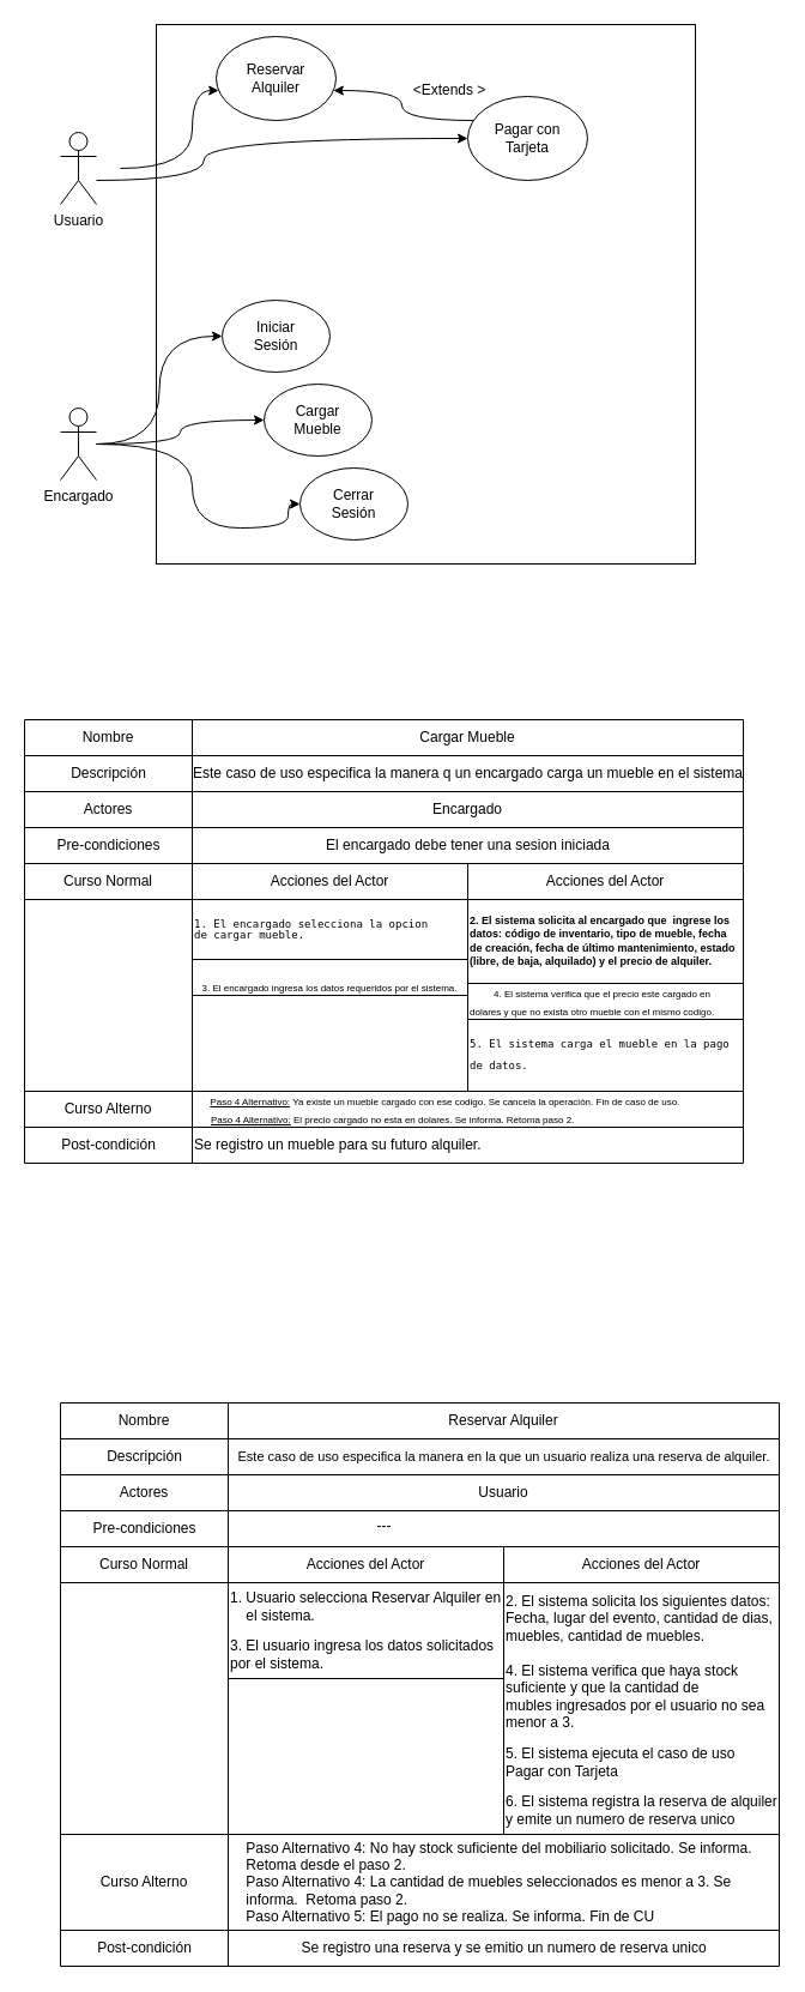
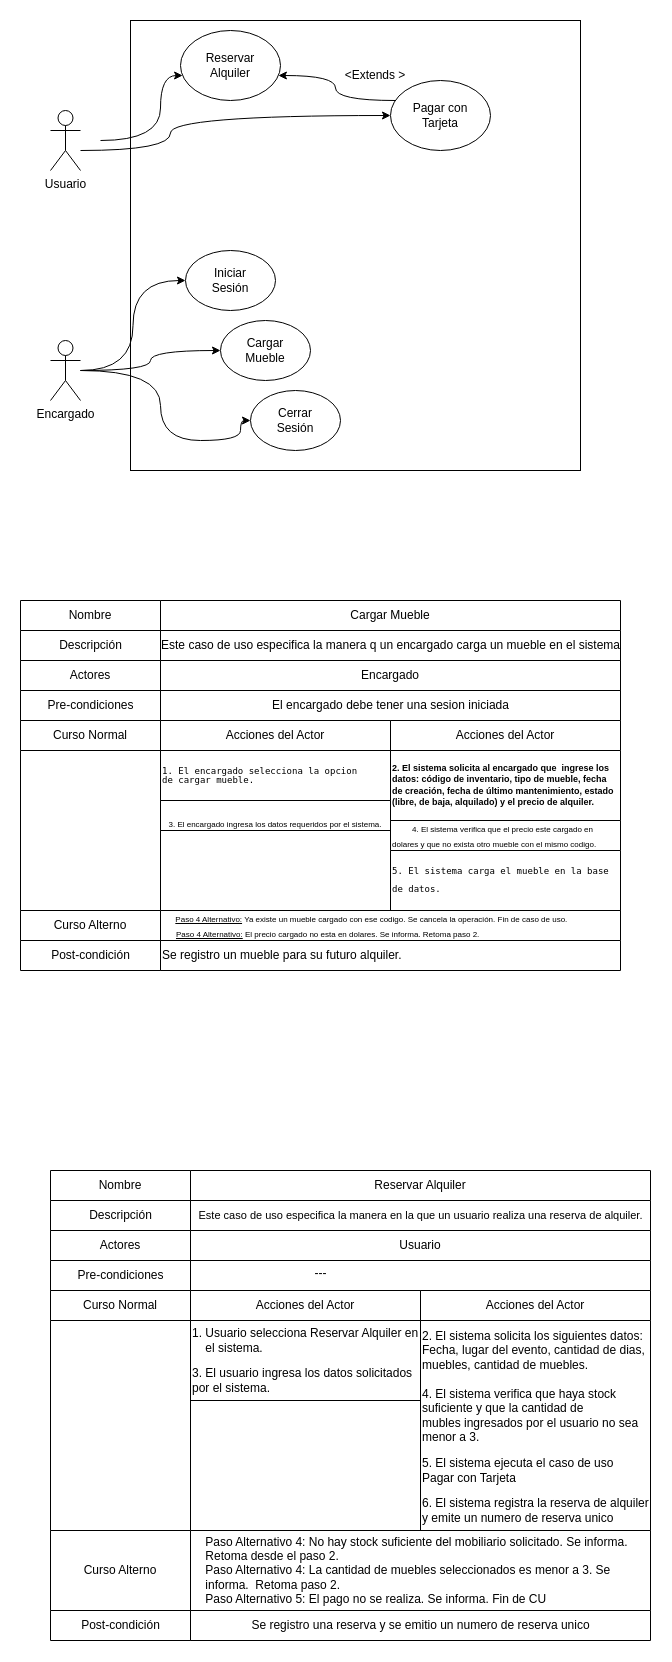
  <mxCell id="0" />
  <mxCell id="1" parent="0" />
  <mxCell id="2" value="" style="whiteSpace=wrap;html=1;aspect=fixed;" vertex="1" parent="1"><mxGeometry x="130" y="20" width="450" height="450" as="geometry" /></mxCell>
  <mxCell id="3" value="Usuario" style="shape=umlActor;verticalLabelPosition=bottom;verticalAlign=top;html=1;" vertex="1" parent="1"><mxGeometry x="50" y="110" width="30" height="60" as="geometry" /></mxCell>
  <mxCell id="4" style="edgeStyle=orthogonalEdgeStyle;rounded=0;orthogonalLoop=1;jettySize=auto;html=1;curved=1;entryX=0;entryY=0.5;entryDx=0;entryDy=0;" edge="1" parent="1" source="7" target="15"><mxGeometry relative="1" as="geometry"><mxPoint x="240" y="415" as="targetPoint" /><Array as="points"><mxPoint x="160" y="370" /><mxPoint x="160" y="440" /><mxPoint x="240" y="440" /><mxPoint x="240" y="420" /></Array></mxGeometry></mxCell>
  <mxCell id="5" style="edgeStyle=orthogonalEdgeStyle;rounded=0;orthogonalLoop=1;jettySize=auto;html=1;entryX=0;entryY=0.5;entryDx=0;entryDy=0;curved=1;" edge="1" parent="1" source="7" target="13"><mxGeometry relative="1" as="geometry" /></mxCell>
  <mxCell id="6" style="edgeStyle=orthogonalEdgeStyle;rounded=0;orthogonalLoop=1;jettySize=auto;html=1;entryX=0;entryY=0.5;entryDx=0;entryDy=0;curved=1;" edge="1" parent="1" source="7" target="14"><mxGeometry relative="1" as="geometry" /></mxCell>
  <mxCell id="7" value="Encargado" style="shape=umlActor;verticalLabelPosition=bottom;verticalAlign=top;html=1;" vertex="1" parent="1"><mxGeometry x="50" y="340" width="30" height="60" as="geometry" /></mxCell>
  <mxCell id="8" value="Reservar&lt;br&gt;Alquiler" style="ellipse;whiteSpace=wrap;html=1;" vertex="1" parent="1"><mxGeometry x="180" y="30" width="100" height="70" as="geometry" /></mxCell>
  <mxCell id="9" style="edgeStyle=orthogonalEdgeStyle;rounded=0;orthogonalLoop=1;jettySize=auto;html=1;curved=1;" edge="1" parent="1" source="10" target="8"><mxGeometry relative="1" as="geometry"><Array as="points"><mxPoint x="335" y="100" /><mxPoint x="335" y="75" /></Array></mxGeometry></mxCell>
  <mxCell id="10" value="Pagar con&lt;div&gt;Tarjeta&lt;/div&gt;" style="ellipse;whiteSpace=wrap;html=1;" vertex="1" parent="1"><mxGeometry x="390" y="80" width="100" height="70" as="geometry" /></mxCell>
  <mxCell id="11" style="edgeStyle=orthogonalEdgeStyle;rounded=0;orthogonalLoop=1;jettySize=auto;html=1;curved=1;" edge="1" parent="1" target="8"><mxGeometry relative="1" as="geometry"><mxPoint x="110" y="140" as="targetPoint" /><mxPoint x="100" y="140" as="sourcePoint" /><Array as="points"><mxPoint x="160" y="140" /><mxPoint x="160" y="75" /></Array></mxGeometry></mxCell>
  <mxCell id="12" style="edgeStyle=orthogonalEdgeStyle;rounded=0;orthogonalLoop=1;jettySize=auto;html=1;curved=1;" edge="1" parent="1" source="3" target="10"><mxGeometry relative="1" as="geometry"><Array as="points"><mxPoint x="170" y="150" /><mxPoint x="170" y="115" /></Array></mxGeometry></mxCell>
  <mxCell id="13" value="Cargar&lt;div&gt;Mueble&lt;/div&gt;" style="ellipse;whiteSpace=wrap;html=1;" vertex="1" parent="1"><mxGeometry x="220" y="320" width="90" height="60" as="geometry" /></mxCell>
  <mxCell id="14" value="Iniciar&lt;div&gt;Sesión&lt;span style=&quot;color: rgba(0, 0, 0, 0); font-family: monospace; font-size: 0px; text-align: start; text-wrap: nowrap; background-color: initial;&quot;&gt;%3CmxGraphModel%3E%3Croot%3E%3CmxCell%20id%3D%220%22%2F%3E%3CmxCell%20id%3D%221%22%20parent%3D%220%22%2F%3E%3CmxCell%20id%3D%222%22%20value%3D%22Reservar%26lt%3Bbr%26gt%3BAlquiler%22%20style%3D%22ellipse%3BwhiteSpace%3Dwrap%3Bhtml%3D1%3B%22%20vertex%3D%221%22%20parent%3D%221%22%3E%3CmxGeometry%20x%3D%22280%22%20y%3D%2290%22%20width%3D%22100%22%20height%3D%2270%22%20as%3D%22geometry%22%2F%3E%3C%2FmxCell%3E%3C%2Froot%3E%3C%2FmxGraphModel%3E&lt;/span&gt;&lt;/div&gt;" style="ellipse;whiteSpace=wrap;html=1;" vertex="1" parent="1"><mxGeometry x="185" y="250" width="90" height="60" as="geometry" /></mxCell>
  <mxCell id="15" value="Cerrar&lt;div&gt;Sesión&lt;/div&gt;" style="ellipse;whiteSpace=wrap;html=1;" vertex="1" parent="1"><mxGeometry x="250" y="390" width="90" height="60" as="geometry" /></mxCell>
  <mxCell id="16" value="&amp;lt;Extends &amp;gt;" style="text;html=1;align=center;verticalAlign=middle;whiteSpace=wrap;rounded=0;" vertex="1" parent="1"><mxGeometry x="340" y="60" width="70" height="30" as="geometry" /></mxCell>
  <mxCell id="17" value="Nombre" style="swimlane;fontStyle=0;childLayout=stackLayout;horizontal=1;startSize=30;horizontalStack=0;resizeParent=1;resizeParentMax=0;resizeLast=0;collapsible=1;marginBottom=0;whiteSpace=wrap;html=1;" vertex="1" parent="1"><mxGeometry x="20" y="600" width="140" height="60" as="geometry" /></mxCell>
  <mxCell id="18" value="Descripción" style="text;html=1;align=center;verticalAlign=middle;resizable=0;points=[];autosize=1;strokeColor=none;fillColor=none;" vertex="1" parent="17"><mxGeometry y="30" width="140" height="30" as="geometry" /></mxCell>
  <mxCell id="19" value="Cargar Mueble" style="swimlane;fontStyle=0;childLayout=stackLayout;horizontal=1;startSize=30;horizontalStack=0;resizeParent=1;resizeParentMax=0;resizeLast=0;collapsible=1;marginBottom=0;whiteSpace=wrap;html=1;" vertex="1" parent="1"><mxGeometry x="160" y="600" width="460" height="90" as="geometry"><mxRectangle x="260" y="650" width="120" height="30" as="alternateBounds" /></mxGeometry></mxCell>
  <mxCell id="20" value="Este caso de uso especifica la manera q un encargado carga un mueble en el sistema" style="text;html=1;align=center;verticalAlign=middle;resizable=0;points=[];autosize=1;strokeColor=none;fillColor=none;" vertex="1" parent="19"><mxGeometry y="30" width="460" height="30" as="geometry" /></mxCell>
  <mxCell id="21" value="&lt;div style=&quot;text-align: start;&quot;&gt;&lt;span style=&quot;background-color: initial; font-size: 0px;&quot;&gt;&lt;font face=&quot;monospace&quot; color=&quot;rgba(0, 0, 0, 0)&quot;&gt;Esss&lt;/font&gt;&lt;/span&gt;&lt;/div&gt;" style="text;html=1;align=center;verticalAlign=middle;resizable=0;points=[];autosize=1;strokeColor=none;fillColor=none;" vertex="1" parent="19"><mxGeometry y="60" width="460" height="30" as="geometry" /></mxCell>
  <mxCell id="22" value="Actores" style="swimlane;fontStyle=0;childLayout=stackLayout;horizontal=1;startSize=30;horizontalStack=0;resizeParent=1;resizeParentMax=0;resizeLast=0;collapsible=1;marginBottom=0;whiteSpace=wrap;html=1;" vertex="1" parent="1"><mxGeometry x="20" y="660" width="140" height="60" as="geometry" /></mxCell>
  <mxCell id="23" value="Pre-condiciones" style="text;html=1;align=center;verticalAlign=middle;resizable=0;points=[];autosize=1;strokeColor=none;fillColor=none;" vertex="1" parent="22"><mxGeometry y="30" width="140" height="30" as="geometry" /></mxCell>
  <mxCell id="24" value="Encargado" style="swimlane;fontStyle=0;childLayout=stackLayout;horizontal=1;startSize=30;horizontalStack=0;resizeParent=1;resizeParentMax=0;resizeLast=0;collapsible=1;marginBottom=0;whiteSpace=wrap;html=1;" vertex="1" parent="1"><mxGeometry x="160" y="660" width="460" height="60" as="geometry" /></mxCell>
  <mxCell id="25" value="El encargado debe tener una sesion iniciada" style="text;html=1;align=center;verticalAlign=middle;resizable=0;points=[];autosize=1;strokeColor=none;fillColor=none;" vertex="1" parent="24"><mxGeometry y="30" width="460" height="30" as="geometry" /></mxCell>
  <mxCell id="26" value="Curso Normal" style="swimlane;fontStyle=0;childLayout=stackLayout;horizontal=1;startSize=30;horizontalStack=0;resizeParent=1;resizeParentMax=0;resizeLast=0;collapsible=1;marginBottom=0;whiteSpace=wrap;html=1;" vertex="1" parent="1"><mxGeometry x="20" y="720" width="140" height="190" as="geometry" /></mxCell>
  <mxCell id="27" value="Acciones del Actor" style="swimlane;fontStyle=0;childLayout=stackLayout;horizontal=1;startSize=30;horizontalStack=0;resizeParent=1;resizeParentMax=0;resizeLast=0;collapsible=1;marginBottom=0;whiteSpace=wrap;html=1;" vertex="1" parent="1"><mxGeometry x="160" y="720" width="230" height="80" as="geometry" /></mxCell>
  <mxCell id="28" value="&lt;pre style=&quot;line-height: 100%; font-size: 9px;&quot;&gt;1. El encargado selecciona la opcion&amp;nbsp;&lt;br&gt;de cargar mueble.&lt;/pre&gt;" style="text;html=1;align=left;verticalAlign=middle;resizable=0;points=[];autosize=1;strokeColor=none;fillColor=none;" vertex="1" parent="27"><mxGeometry y="30" width="230" height="50" as="geometry" /></mxCell>
  <mxCell id="29" value="Acciones del Actor" style="swimlane;fontStyle=0;childLayout=stackLayout;horizontal=1;startSize=30;horizontalStack=0;resizeParent=1;resizeParentMax=0;resizeLast=0;collapsible=1;marginBottom=0;whiteSpace=wrap;html=1;" vertex="1" parent="1"><mxGeometry x="390" y="720" width="230" height="100" as="geometry" /></mxCell>
  <mxCell id="30" value="&lt;h1 style=&quot;font-size: 9px; line-height: 60%;&quot;&gt;&lt;font style=&quot;font-size: 9px;&quot;&gt;2. El sistema solicita al encargado que&amp;nbsp;&amp;nbsp;&lt;/font&gt;&lt;font style=&quot;font-size: 9px;&quot;&gt;ingrese los&amp;nbsp;&lt;/font&gt;&lt;/h1&gt;&lt;h1 style=&quot;font-size: 9px; line-height: 60%;&quot;&gt;&lt;font style=&quot;font-size: 9px;&quot;&gt;datos: código de inventario,&amp;nbsp;&lt;/font&gt;&lt;font style=&quot;font-size: 9px;&quot;&gt;tipo de mueble, fecha&amp;nbsp;&lt;/font&gt;&lt;/h1&gt;&lt;h1 style=&quot;font-size: 9px; line-height: 60%;&quot;&gt;&lt;font style=&quot;font-size: 9px;&quot;&gt;de creación,&amp;nbsp;&lt;/font&gt;&lt;font style=&quot;font-size: 9px;&quot;&gt;fecha de último mantenimiento,&amp;nbsp;&lt;/font&gt;&lt;font style=&quot;font-size: 9px;&quot;&gt;estado&amp;nbsp;&lt;/font&gt;&lt;/h1&gt;&lt;h1 style=&quot;font-size: 9px; line-height: 60%;&quot;&gt;&lt;font style=&quot;font-size: 9px;&quot;&gt;(libre, de baja, alquilado) y&amp;nbsp;&lt;/font&gt;&lt;font style=&quot;font-size: 9px;&quot;&gt;el precio de alquiler.&lt;/font&gt;&lt;/h1&gt;" style="text;html=1;align=left;verticalAlign=middle;resizable=0;points=[];autosize=1;strokeColor=none;fillColor=none;" vertex="1" parent="29"><mxGeometry y="30" width="230" height="70" as="geometry" /></mxCell>
  <mxCell id="31" value="Curso Alterno" style="swimlane;fontStyle=0;childLayout=stackLayout;horizontal=1;startSize=30;horizontalStack=0;resizeParent=1;resizeParentMax=0;resizeLast=0;collapsible=1;marginBottom=0;whiteSpace=wrap;html=1;" vertex="1" parent="1"><mxGeometry x="20" y="910" width="140" height="60" as="geometry" /></mxCell>
  <mxCell id="32" value="Post-condición" style="text;html=1;align=center;verticalAlign=middle;resizable=0;points=[];autosize=1;strokeColor=none;fillColor=none;" vertex="1" parent="31"><mxGeometry y="30" width="140" height="30" as="geometry" /></mxCell>
  <mxCell id="33" value="&lt;pre style=&quot;&quot;&gt;&lt;span style=&quot;font-size: 8px; font-weight: normal;&quot;&gt;&lt;font face=&quot;Helvetica&quot; style=&quot;font-size: 8px;&quot;&gt;&amp;nbsp; &amp;nbsp; &amp;nbsp; &lt;u&gt;Paso 4 Alternativo:&lt;/u&gt; Ya existe un mueble cargado con ese codigo. Se cancela la operación. Fin de caso de uso.&lt;br&gt;&lt;/font&gt;&lt;/span&gt;&lt;span style=&quot;font-weight: normal;&quot;&gt;&lt;font face=&quot;BFooivng0OX3C7qqoxpq&quot; style=&quot;font-size: 8px;&quot;&gt;&amp;nbsp; &amp;nbsp; &amp;nbsp; &amp;nbsp;&lt;/font&gt;&lt;font face=&quot;Helvetica&quot; style=&quot;font-size: 8px;&quot;&gt;&lt;u&gt;Paso 4 Alternativo:&lt;/u&gt; El precio cargado no esta en dolares. Se informa. Retoma paso 2.&lt;/font&gt;&lt;/span&gt;&lt;/pre&gt;" style="swimlane;fontStyle=0;childLayout=stackLayout;horizontal=1;startSize=30;horizontalStack=0;resizeParent=1;resizeParentMax=0;resizeLast=0;collapsible=1;marginBottom=0;whiteSpace=wrap;html=1;align=left;" vertex="1" parent="1"><mxGeometry x="160" y="910" width="460" height="60" as="geometry" /></mxCell>
  <mxCell id="34" value="Se registro un mueble para su futuro alquiler." style="text;html=1;align=left;verticalAlign=middle;resizable=0;points=[];autosize=1;strokeColor=none;fillColor=none;" vertex="1" parent="33"><mxGeometry y="30" width="460" height="30" as="geometry" /></mxCell>
  <mxCell id="35" value="&lt;font style=&quot;font-size: 8px;&quot;&gt;&amp;nbsp; &amp;nbsp; &amp;nbsp; &amp;nbsp;&amp;nbsp;&lt;/font&gt;&lt;div&gt;&lt;font style=&quot;font-size: 8px;&quot;&gt;3. El encargado ingresa los datos requeridos por el sistema.&lt;/font&gt;&lt;/div&gt;" style="swimlane;fontStyle=0;childLayout=stackLayout;horizontal=1;startSize=30;horizontalStack=0;resizeParent=1;resizeParentMax=0;resizeLast=0;collapsible=1;marginBottom=0;whiteSpace=wrap;html=1;" vertex="1" parent="1"><mxGeometry x="160" y="800" width="230" height="30" as="geometry" /></mxCell>
  <mxCell id="36" value="&lt;font style=&quot;font-size: 8px;&quot;&gt;&amp;nbsp; &amp;nbsp; &amp;nbsp; &amp;nbsp; &amp;nbsp;4. El sistema verifica que el precio este cargado en dolares y que no exista otro mueble con el mismo codigo.&lt;/font&gt;" style="swimlane;fontStyle=0;childLayout=stackLayout;horizontal=1;startSize=30;horizontalStack=0;resizeParent=1;resizeParentMax=0;resizeLast=0;collapsible=1;marginBottom=0;whiteSpace=wrap;html=1;align=left;" vertex="1" parent="1"><mxGeometry x="390" y="820" width="230" height="90" as="geometry" /></mxCell>
- <mxCell id="37" value="&lt;pre style=&quot;line-height: 100%; font-size: 9px;&quot;&gt;5. El sistema carga el mueble en la pago &lt;/pre&gt;&lt;pre style=&quot;line-height: 100%; font-size: 9px;&quot;&gt;de datos.&lt;/pre&gt;" style="text;html=1;align=left;verticalAlign=middle;resizable=0;points=[];autosize=1;strokeColor=none;fillColor=none;" vertex="1" parent="36"><mxGeometry y="30" width="230" height="60" as="geometry" /></mxCell>
+ <mxCell id="37" value="&lt;pre style=&quot;line-height: 100%; font-size: 9px;&quot;&gt;5. El sistema carga el mueble en la base &lt;/pre&gt;&lt;pre style=&quot;line-height: 100%; font-size: 9px;&quot;&gt;de datos.&lt;/pre&gt;" style="text;html=1;align=left;verticalAlign=middle;resizable=0;points=[];autosize=1;strokeColor=none;fillColor=none;" vertex="1" parent="36"><mxGeometry y="30" width="230" height="60" as="geometry" /></mxCell>
  <mxCell id="38" value="Nombre" style="swimlane;fontStyle=0;childLayout=stackLayout;horizontal=1;startSize=30;horizontalStack=0;resizeParent=1;resizeParentMax=0;resizeLast=0;collapsible=1;marginBottom=0;whiteSpace=wrap;html=1;" vertex="1" parent="1"><mxGeometry x="50" y="1170" width="140" height="60" as="geometry" /></mxCell>
  <mxCell id="39" value="Descripción" style="text;html=1;align=center;verticalAlign=middle;resizable=0;points=[];autosize=1;strokeColor=none;fillColor=none;" vertex="1" parent="38"><mxGeometry y="30" width="140" height="30" as="geometry" /></mxCell>
  <mxCell id="40" value="Reservar Alquiler" style="swimlane;fontStyle=0;childLayout=stackLayout;horizontal=1;startSize=30;horizontalStack=0;resizeParent=1;resizeParentMax=0;resizeLast=0;collapsible=1;marginBottom=0;whiteSpace=wrap;html=1;" vertex="1" parent="1"><mxGeometry x="190" y="1170" width="460" height="60" as="geometry" /></mxCell>
  <mxCell id="41" value="&lt;font style=&quot;font-size: 11px;&quot;&gt;Este caso de uso especifica la manera en la que un usuario realiza una reserva de alquiler.&lt;/font&gt;" style="text;html=1;align=center;verticalAlign=middle;resizable=0;points=[];autosize=1;strokeColor=none;fillColor=none;" vertex="1" parent="40"><mxGeometry y="30" width="460" height="30" as="geometry" /></mxCell>
  <mxCell id="42" value="Actores" style="swimlane;fontStyle=0;childLayout=stackLayout;horizontal=1;startSize=30;horizontalStack=0;resizeParent=1;resizeParentMax=0;resizeLast=0;collapsible=1;marginBottom=0;whiteSpace=wrap;html=1;" vertex="1" parent="1"><mxGeometry x="50" y="1230" width="140" height="60" as="geometry" /></mxCell>
  <mxCell id="43" value="Pre-condiciones" style="text;html=1;align=center;verticalAlign=middle;resizable=0;points=[];autosize=1;strokeColor=none;fillColor=none;" vertex="1" parent="42"><mxGeometry y="30" width="140" height="30" as="geometry" /></mxCell>
  <mxCell id="44" value="Usuario" style="swimlane;fontStyle=0;childLayout=stackLayout;horizontal=1;startSize=30;horizontalStack=0;resizeParent=1;resizeParentMax=0;resizeLast=0;collapsible=1;marginBottom=0;whiteSpace=wrap;html=1;" vertex="1" parent="1"><mxGeometry x="190" y="1230" width="460" height="60" as="geometry" /></mxCell>
  <mxCell id="45" value="Curso Normal" style="swimlane;fontStyle=0;childLayout=stackLayout;horizontal=1;startSize=30;horizontalStack=0;resizeParent=1;resizeParentMax=0;resizeLast=0;collapsible=1;marginBottom=0;whiteSpace=wrap;html=1;" vertex="1" parent="1"><mxGeometry x="50" y="1290" width="140" height="240" as="geometry" /></mxCell>
  <mxCell id="46" value="Acciones del Actor" style="swimlane;fontStyle=0;childLayout=stackLayout;horizontal=1;startSize=30;horizontalStack=0;resizeParent=1;resizeParentMax=0;resizeLast=0;collapsible=1;marginBottom=0;whiteSpace=wrap;html=1;" vertex="1" parent="1"><mxGeometry x="190" y="1290" width="230" height="110" as="geometry" /></mxCell>
  <mxCell id="47" value="1. Usuario selecciona Reservar Alquiler en&amp;nbsp;&lt;div&gt;&amp;nbsp; &amp;nbsp; el sistema.&lt;/div&gt;" style="text;html=1;align=left;verticalAlign=middle;resizable=0;points=[];autosize=1;strokeColor=none;fillColor=none;" vertex="1" parent="46"><mxGeometry y="30" width="230" height="40" as="geometry" /></mxCell>
  <mxCell id="48" value="3. El usuario ingresa los datos solicitados&lt;div&gt;por el sistema.&lt;/div&gt;" style="text;html=1;align=left;verticalAlign=middle;resizable=0;points=[];autosize=1;strokeColor=none;fillColor=none;" vertex="1" parent="46"><mxGeometry y="70" width="230" height="40" as="geometry" /></mxCell>
  <mxCell id="49" value="Acciones del Actor" style="swimlane;fontStyle=0;childLayout=stackLayout;horizontal=1;startSize=30;horizontalStack=0;resizeParent=1;resizeParentMax=0;resizeLast=0;collapsible=1;marginBottom=0;whiteSpace=wrap;html=1;" vertex="1" parent="1"><mxGeometry x="420" y="1290" width="230" height="240" as="geometry" /></mxCell>
  <mxCell id="50" value="2. El sistema solicita los siguientes datos:&amp;nbsp;&lt;div&gt;Fecha, lugar del evento, cantidad de dias,&lt;/div&gt;&lt;div&gt;muebles, cantidad de muebles.&lt;/div&gt;" style="text;html=1;align=left;verticalAlign=middle;resizable=0;points=[];autosize=1;strokeColor=none;fillColor=none;" vertex="1" parent="49"><mxGeometry y="30" width="230" height="60" as="geometry" /></mxCell>
  <mxCell id="51" value="4. El sistema verifica que haya stock&lt;div&gt;suficiente y que la cantidad de&amp;nbsp;&lt;div&gt;mubles ingresados por el usuario no sea&lt;/div&gt;&lt;/div&gt;&lt;div&gt;menor a 3.&lt;/div&gt;" style="text;html=1;align=left;verticalAlign=middle;resizable=0;points=[];autosize=1;strokeColor=none;fillColor=none;" vertex="1" parent="49"><mxGeometry y="90" width="230" height="70" as="geometry" /></mxCell>
  <mxCell id="52" value="5. El sistema ejecuta el caso de uso&amp;nbsp;&lt;div&gt;Pagar con Tarjeta&lt;/div&gt;" style="text;html=1;align=left;verticalAlign=middle;resizable=0;points=[];autosize=1;strokeColor=none;fillColor=none;" vertex="1" parent="49"><mxGeometry y="160" width="230" height="40" as="geometry" /></mxCell>
  <mxCell id="53" value="6. El sistema registra la reserva de alquiler&amp;nbsp;&lt;br&gt;y emite un numero de reserva unico" style="text;html=1;align=left;verticalAlign=middle;resizable=0;points=[];autosize=1;strokeColor=none;fillColor=none;" vertex="1" parent="49"><mxGeometry y="200" width="230" height="40" as="geometry" /></mxCell>
  <mxCell id="54" value="Curso Alterno" style="swimlane;fontStyle=0;childLayout=stackLayout;horizontal=1;startSize=80;horizontalStack=0;resizeParent=1;resizeParentMax=0;resizeLast=0;collapsible=1;marginBottom=0;whiteSpace=wrap;html=1;" vertex="1" parent="1"><mxGeometry x="50" y="1530" width="140" height="110" as="geometry" /></mxCell>
  <mxCell id="55" value="Post-condición" style="text;html=1;align=center;verticalAlign=middle;resizable=0;points=[];autosize=1;strokeColor=none;fillColor=none;" vertex="1" parent="54"><mxGeometry y="80" width="140" height="30" as="geometry" /></mxCell>
  <mxCell id="56" value="&amp;nbsp; &amp;nbsp; Paso Alternativo 4: No hay stock suficiente del mobiliario solicitado. Se informa.&amp;nbsp;&lt;div&gt;&amp;nbsp; &amp;nbsp; Retoma desde el paso 2.&lt;/div&gt;&lt;div&gt;&amp;nbsp; &amp;nbsp; Paso Alternativo 4: La cantidad de muebles seleccionados es menor a 3. Se&amp;nbsp; &amp;nbsp; &amp;nbsp; &amp;nbsp; &amp;nbsp; &amp;nbsp; &amp;nbsp; &amp;nbsp; informa.&amp;nbsp; Retoma paso 2.&lt;/div&gt;&lt;div&gt;&amp;nbsp; &amp;nbsp; Paso Alternativo 5: El pago no se realiza. Se informa. Fin de CU&lt;/div&gt;" style="swimlane;fontStyle=0;childLayout=stackLayout;horizontal=1;startSize=80;horizontalStack=0;resizeParent=1;resizeParentMax=0;resizeLast=0;collapsible=1;marginBottom=0;whiteSpace=wrap;html=1;align=left;" vertex="1" parent="1"><mxGeometry x="190" y="1530" width="460" height="110" as="geometry" /></mxCell>
  <mxCell id="57" value="Se registro una reserva y se emitio un numero de reserva unico" style="text;html=1;align=center;verticalAlign=middle;resizable=0;points=[];autosize=1;strokeColor=none;fillColor=none;" vertex="1" parent="56"><mxGeometry y="80" width="460" height="30" as="geometry" /></mxCell>
  <mxCell id="58" value="---" style="text;html=1;align=center;verticalAlign=middle;resizable=0;points=[];autosize=1;strokeColor=none;fillColor=none;" vertex="1" parent="1"><mxGeometry x="300" y="1258" width="40" height="30" as="geometry" /></mxCell>
